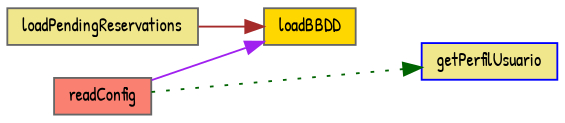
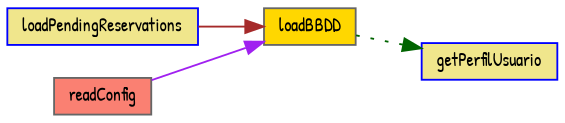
  digraph {
    fontname="Patrick Hand"
    rankdir=LR
    node [color=blue fillcolor=khaki fontname="Patrick Hand" fontsize=10 shape=record style=filled]
    edge [fontname="Patrick Hand" fontsize=10 labelfontname=Helvetica labelfontsize=10 style=solid]
-   n1 [color=gray40 fontcolor=black height=0.2 label=loadPendingReservations width=0.4]
+   n1 [fontcolor=black height=0.2 label=loadPendingReservations width=0.4]
    n2 [color=gray40 fillcolor=gold height=0.2 label=loadBBDD width=0.4]
    n3 [height=0.2 label=getPerfilUsuario width=0.4]
    n4 [color=gray40 fillcolor=salmon height=0.2 label=readConfig width=0.4]
    n1 -> n2 [color=brown]
-   n4 -> n3 [color=darkgreen style=dotted]
+   n2 -> n3 [color=darkgreen style=dotted]
    n4 -> n2 [color=purple]
  }
